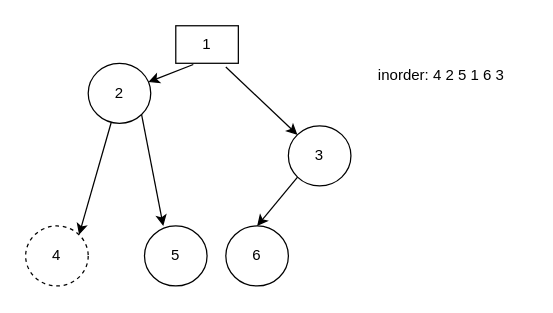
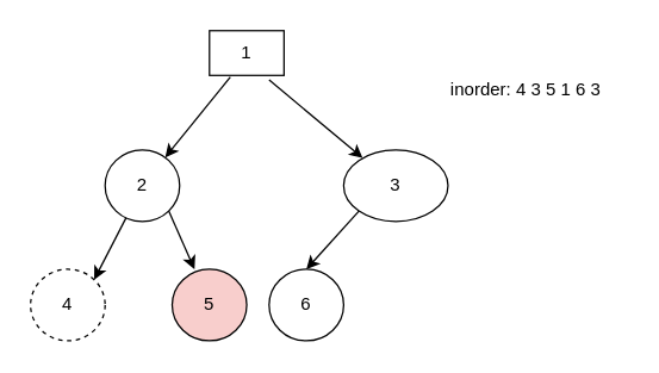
  <mxCell id="0" />
  <mxCell id="1" parent="0" />
  <mxCell id="2" value="1" style="whiteSpace=wrap;html=1;rounded=0;" parent="1" vertex="1"><mxGeometry x="140" y="20" width="50" height="30" as="geometry" /></mxCell>
- <mxCell id="3" value="2" style="ellipse;whiteSpace=wrap;html=1;" parent="1" vertex="1"><mxGeometry x="70" y="50" width="50" height="48" as="geometry" /></mxCell>
+ <mxCell id="3" value="2" style="ellipse;whiteSpace=wrap;html=1;" parent="1" vertex="1"><mxGeometry x="70" y="100" width="50" height="48" as="geometry" /></mxCell>
  <mxCell id="4" value="" style="endArrow=classic;html=1;exitX=0.28;exitY=1.033;exitDx=0;exitDy=0;exitPerimeter=0;" parent="1" source="2" target="3" edge="1"><mxGeometry width="50" height="50" relative="1" as="geometry"><mxPoint x="80" y="200" as="sourcePoint" /><mxPoint x="130" y="150" as="targetPoint" /></mxGeometry></mxCell>
- <mxCell id="5" value="3" style="ellipse;whiteSpace=wrap;html=1;" parent="1" vertex="1"><mxGeometry x="230" y="100" width="50" height="48" as="geometry" /></mxCell>
+ <mxCell id="5" value="3" style="ellipse;whiteSpace=wrap;html=1;" parent="1" vertex="1"><mxGeometry x="230" y="100" width="70" height="48" as="geometry" /></mxCell>
  <mxCell id="6" value="" style="endArrow=classic;html=1;exitX=0.8;exitY=1.1;exitDx=0;exitDy=0;exitPerimeter=0;" parent="1" source="2" target="5" edge="1"><mxGeometry width="50" height="50" relative="1" as="geometry"><mxPoint x="164" y="60.99" as="sourcePoint" /><mxPoint x="137.335" y="106.125" as="targetPoint" /></mxGeometry></mxCell>
  <mxCell id="7" value="4" style="ellipse;whiteSpace=wrap;html=1;dashed=1;" parent="1" vertex="1"><mxGeometry x="20" y="180" width="50" height="48" as="geometry" /></mxCell>
- <mxCell id="8" value="5" style="ellipse;whiteSpace=wrap;html=1;" parent="1" vertex="1"><mxGeometry x="115" y="180" width="50" height="48" as="geometry" /></mxCell>
+ <mxCell id="8" value="5" style="ellipse;whiteSpace=wrap;html=1;fillColor=#f8cecc;" parent="1" vertex="1"><mxGeometry x="115" y="180" width="50" height="48" as="geometry" /></mxCell>
  <mxCell id="9" value="6" style="ellipse;whiteSpace=wrap;html=1;" parent="1" vertex="1"><mxGeometry x="180" y="180" width="50" height="48" as="geometry" /></mxCell>
  <mxCell id="10" value="" style="endArrow=classic;html=1;entryX=1;entryY=0;entryDx=0;entryDy=0;" parent="1" source="3" target="7" edge="1"><mxGeometry width="50" height="50" relative="1" as="geometry"><mxPoint x="90" y="160" as="sourcePoint" /><mxPoint x="70" y="250" as="targetPoint" /></mxGeometry></mxCell>
  <mxCell id="11" value="" style="endArrow=classic;html=1;exitX=1;exitY=1;exitDx=0;exitDy=0;" parent="1" source="3" edge="1"><mxGeometry width="50" height="50" relative="1" as="geometry"><mxPoint x="110" y="150" as="sourcePoint" /><mxPoint x="130" y="180" as="targetPoint" /></mxGeometry></mxCell>
  <mxCell id="12" value="" style="endArrow=classic;html=1;exitX=0;exitY=1;exitDx=0;exitDy=0;entryX=0.5;entryY=0;entryDx=0;entryDy=0;" parent="1" source="5" target="9" edge="1"><mxGeometry width="50" height="50" relative="1" as="geometry"><mxPoint x="122.678" y="150.971" as="sourcePoint" /><mxPoint x="140" y="190" as="targetPoint" /></mxGeometry></mxCell>
- <mxCell id="13" value="inorder: 4 2 5 1 6 3" style="text;html=1;resizable=0;points=[];autosize=1;align=left;verticalAlign=top;spacingTop=-4;" parent="1" vertex="1"><mxGeometry x="300" y="50" width="120" height="20" as="geometry" /></mxCell>
+ <mxCell id="13" value="inorder: 4 3 5 1 6 3" style="text;html=1;resizable=0;points=[];autosize=1;align=left;verticalAlign=top;spacingTop=-4;" parent="1" vertex="1"><mxGeometry x="300" y="50" width="120" height="20" as="geometry" /></mxCell>
